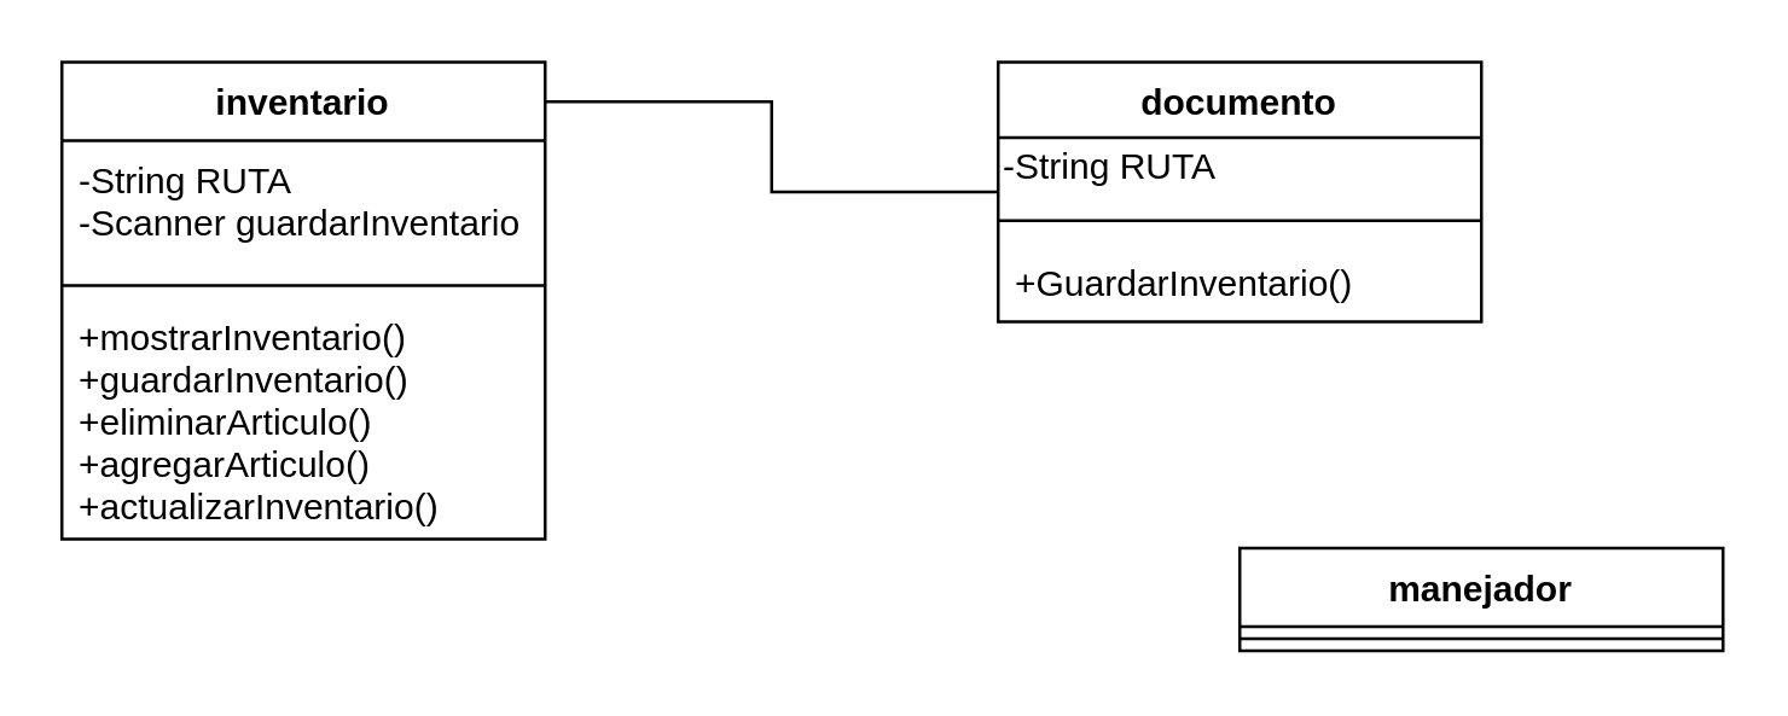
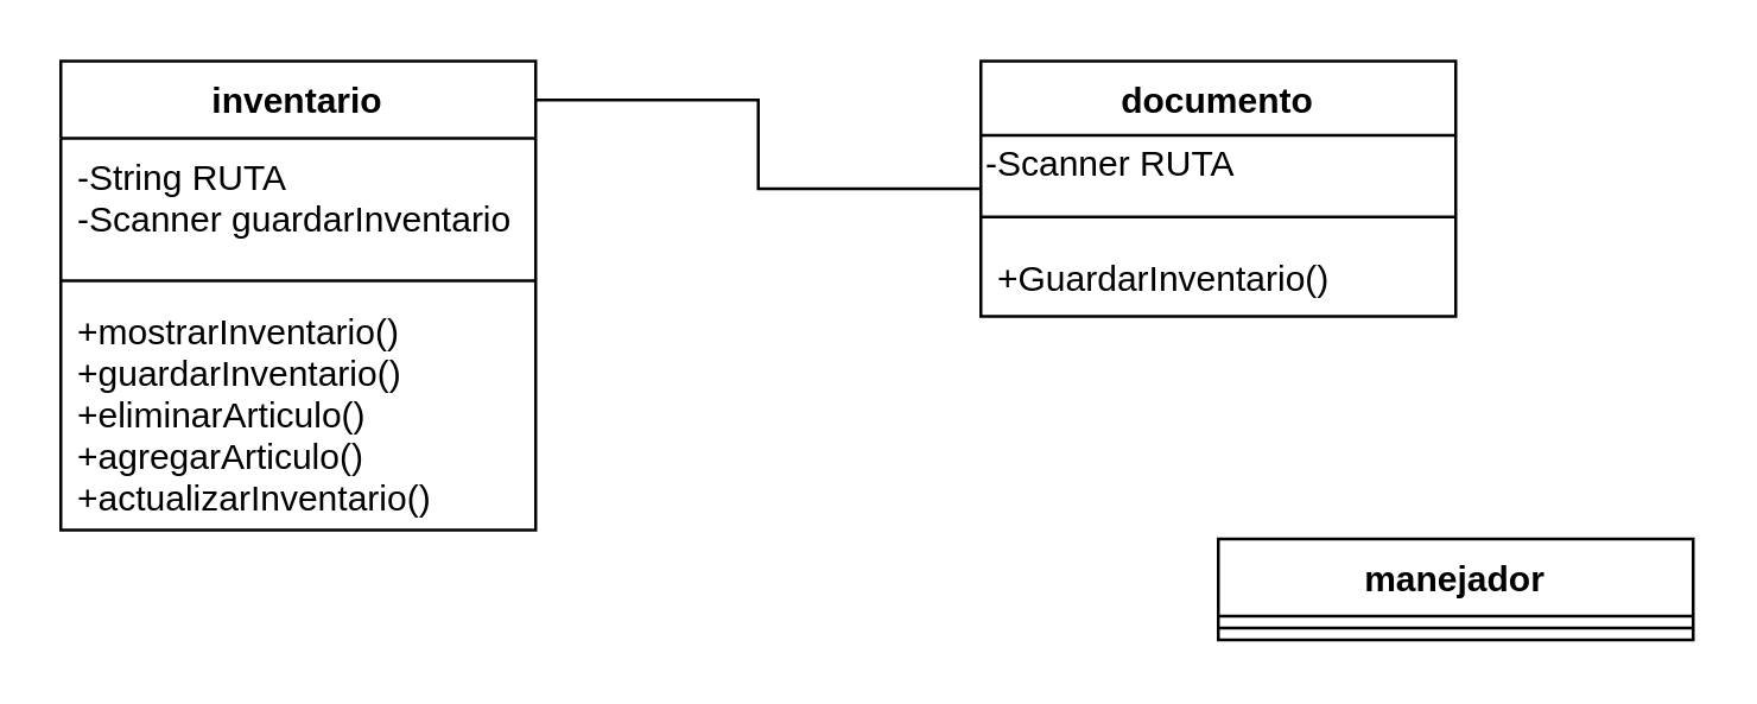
  <mxCell id="0" />
  <mxCell id="1" parent="0" />
  <mxCell id="2" value="inventario" style="swimlane;fontStyle=1;align=center;verticalAlign=top;childLayout=stackLayout;horizontal=1;startSize=26;horizontalStack=0;resizeParent=1;resizeParentMax=0;resizeLast=0;collapsible=1;marginBottom=0;" parent="1" vertex="1"><mxGeometry x="20" y="20" width="160" height="158" as="geometry" /></mxCell>
  <mxCell id="3" value="-String RUTA&#10;-Scanner guardarInventario&#10;" style="text;strokeColor=none;fillColor=none;align=left;verticalAlign=top;spacingLeft=4;spacingRight=4;overflow=hidden;rotatable=0;points=[[0,0.5],[1,0.5]];portConstraint=eastwest;" parent="2" vertex="1"><mxGeometry y="26" width="160" height="44" as="geometry" /></mxCell>
  <mxCell id="4" value="" style="line;strokeWidth=1;fillColor=none;align=left;verticalAlign=middle;spacingTop=-1;spacingLeft=3;spacingRight=3;rotatable=0;labelPosition=right;points=[];portConstraint=eastwest;" parent="2" vertex="1"><mxGeometry y="70" width="160" height="8" as="geometry" /></mxCell>
  <mxCell id="5" value="+mostrarInventario()&#10;+guardarInventario()&#10;+eliminarArticulo()&#10;+agregarArticulo()&#10;+actualizarInventario()&#10;" style="text;strokeColor=none;fillColor=none;align=left;verticalAlign=top;spacingLeft=4;spacingRight=4;overflow=hidden;rotatable=0;points=[[0,0.5],[1,0.5]];portConstraint=eastwest;" parent="2" vertex="1"><mxGeometry y="78" width="160" height="80" as="geometry" /></mxCell>
  <mxCell id="6" style="edgeStyle=orthogonalEdgeStyle;rounded=0;orthogonalLoop=1;jettySize=auto;html=1;entryX=1.002;entryY=0.083;entryDx=0;entryDy=0;entryPerimeter=0;endArrow=none;" edge="1" parent="1" source="7" target="2"><mxGeometry relative="1" as="geometry" /></mxCell>
  <mxCell id="7" value="documento" style="swimlane;fontStyle=1;align=center;verticalAlign=top;childLayout=stackLayout;horizontal=1;startSize=25;horizontalStack=0;resizeParent=1;resizeParentMax=0;resizeLast=0;collapsible=1;marginBottom=0;" parent="1" vertex="1"><mxGeometry x="330" y="20" width="160" height="86" as="geometry" /></mxCell>
- <mxCell id="8" value="-String RUTA&lt;br&gt;" style="text;html=1;resizable=0;points=[];autosize=1;align=left;verticalAlign=top;spacingTop=-4;" vertex="1" parent="7"><mxGeometry y="25" width="160" height="20" as="geometry" /></mxCell>
+ <mxCell id="8" value="-Scanner RUTA&lt;br&gt;" style="text;html=1;resizable=0;points=[];autosize=1;align=left;verticalAlign=top;spacingTop=-4;" vertex="1" parent="7"><mxGeometry y="25" width="160" height="20" as="geometry" /></mxCell>
  <mxCell id="9" value="" style="line;strokeWidth=1;fillColor=none;align=left;verticalAlign=middle;spacingTop=-1;spacingLeft=3;spacingRight=3;rotatable=0;labelPosition=right;points=[];portConstraint=eastwest;" parent="7" vertex="1"><mxGeometry y="45" width="160" height="15" as="geometry" /></mxCell>
  <mxCell id="10" value="+GuardarInventario()" style="text;strokeColor=none;fillColor=none;align=left;verticalAlign=top;spacingLeft=4;spacingRight=4;overflow=hidden;rotatable=0;points=[[0,0.5],[1,0.5]];portConstraint=eastwest;" parent="7" vertex="1"><mxGeometry y="60" width="160" height="26" as="geometry" /></mxCell>
  <mxCell id="11" value="manejador" style="swimlane;fontStyle=1;align=center;verticalAlign=top;childLayout=stackLayout;horizontal=1;startSize=26;horizontalStack=0;resizeParent=1;resizeParentMax=0;resizeLast=0;collapsible=1;marginBottom=0;" parent="1" vertex="1"><mxGeometry x="410" y="181" width="160" height="34" as="geometry" /></mxCell>
  <mxCell id="12" value="" style="line;strokeWidth=1;fillColor=none;align=left;verticalAlign=middle;spacingTop=-1;spacingLeft=3;spacingRight=3;rotatable=0;labelPosition=right;points=[];portConstraint=eastwest;" parent="11" vertex="1"><mxGeometry y="26" width="160" height="8" as="geometry" /></mxCell>
